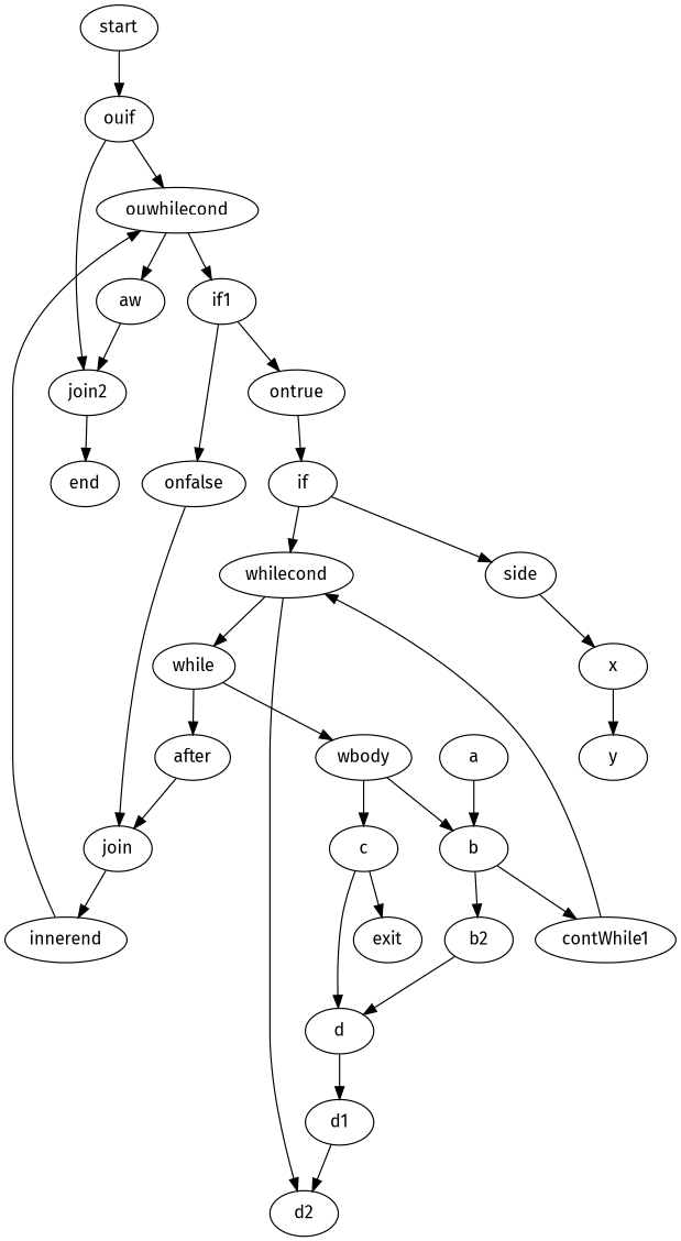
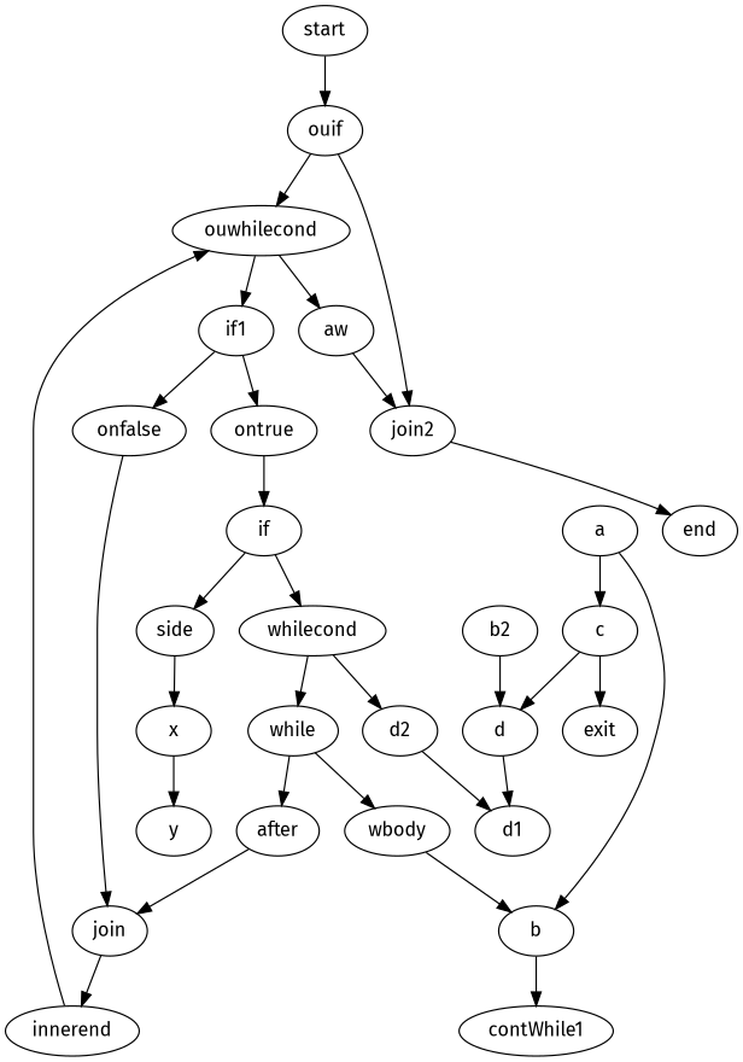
  digraph {
    fontname="Fira Sans"
    node [fontname="Fira Sans"]
    edge [fontname="Fira Sans"]
    start
    ouif
    join2
    ouwhilecond
    end
    aw
    if1
    ontrue
    onfalse
    if
    join
    whilecond
    side
    while
    d2
    x
    innerend
    after
    wbody
    b
    y
    a
    c
    b2
    contWhile1
    d
    exit
    d1
    start -> ouif
    ouif -> join2
    ouif -> ouwhilecond
    join2 -> end
    ouwhilecond -> aw
    ouwhilecond -> if1
    aw -> join2
    if1 -> ontrue
    if1 -> onfalse
    ontrue -> if
    onfalse -> join
    if -> whilecond
    if -> side
    join -> innerend
    whilecond -> while
    whilecond -> d2
    side -> x
    while -> after
    while -> wbody
    x -> y
    innerend -> ouwhilecond
    after -> join
    wbody -> b
-   b -> b2
    b -> contWhile1
    a -> b
-   wbody -> c
+   a -> c
    c -> d
    c -> exit
    b2 -> d
-   contWhile1 -> whilecond
    d -> d1
-   d1 -> d2
+   d2 -> d1
  }
